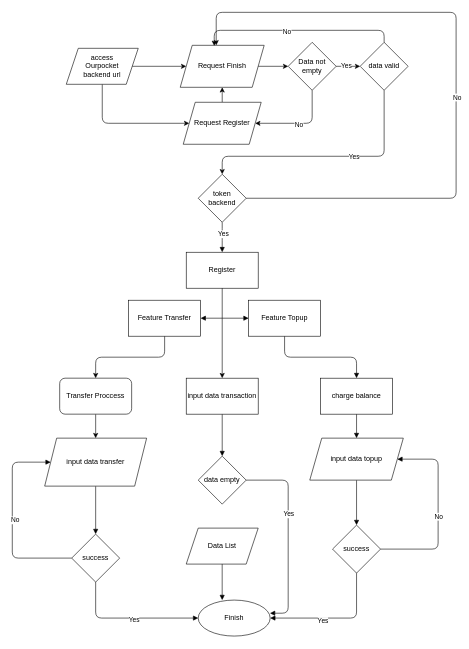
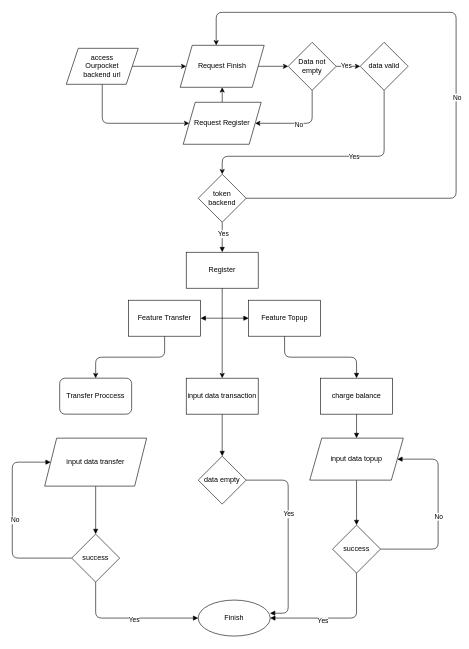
  <mxCell id="0" />
  <mxCell id="1" parent="0" />
  <mxCell id="2" value="" style="edgeStyle=none;html=1;" parent="1" source="4" edge="1"><mxGeometry relative="1" as="geometry"><mxPoint x="310" y="110" as="targetPoint" /></mxGeometry></mxCell>
  <mxCell id="3" value="" style="edgeStyle=orthogonalEdgeStyle;html=1;entryX=0;entryY=0.5;entryDx=0;entryDy=0;exitX=0.5;exitY=1;exitDx=0;exitDy=0;" parent="1" source="4" target="18" edge="1"><mxGeometry relative="1" as="geometry"><mxPoint x="310" y="210" as="targetPoint" /><Array as="points"><mxPoint x="170" y="205" /></Array></mxGeometry></mxCell>
  <mxCell id="4" value="access &lt;br&gt;Ourpocket&lt;br&gt;backend url" style="shape=parallelogram;perimeter=parallelogramPerimeter;whiteSpace=wrap;html=1;fixedSize=1;" parent="1" vertex="1"><mxGeometry x="110" y="80" width="120" height="60" as="geometry" /></mxCell>
  <mxCell id="5" value="" style="edgeStyle=none;html=1;" parent="1" source="6" target="11" edge="1"><mxGeometry relative="1" as="geometry" /></mxCell>
  <mxCell id="6" value="Request Finish" style="shape=parallelogram;perimeter=parallelogramPerimeter;whiteSpace=wrap;html=1;fixedSize=1;" parent="1" vertex="1"><mxGeometry x="300" y="75" width="140" height="70" as="geometry" /></mxCell>
  <mxCell id="7" style="edgeStyle=orthogonalEdgeStyle;html=1;entryX=1;entryY=0.5;entryDx=0;entryDy=0;" parent="1" source="11" target="18" edge="1"><mxGeometry relative="1" as="geometry"><mxPoint x="430" y="210" as="targetPoint" /><Array as="points"><mxPoint x="520" y="205" /></Array></mxGeometry></mxCell>
  <mxCell id="8" value="No" style="edgeLabel;html=1;align=center;verticalAlign=middle;resizable=0;points=[];" parent="7" vertex="1" connectable="0"><mxGeometry x="-0.151" y="1" relative="1" as="geometry"><mxPoint x="-14" as="offset" /></mxGeometry></mxCell>
  <mxCell id="9" value="" style="edgeStyle=orthogonalEdgeStyle;html=1;" parent="1" source="11" target="16" edge="1"><mxGeometry relative="1" as="geometry" /></mxCell>
  <mxCell id="10" value="Yes" style="edgeLabel;html=1;align=center;verticalAlign=middle;resizable=0;points=[];" parent="9" vertex="1" connectable="0"><mxGeometry x="-0.225" y="1" relative="1" as="geometry"><mxPoint as="offset" /></mxGeometry></mxCell>
  <mxCell id="11" value="Data not empty" style="rhombus;whiteSpace=wrap;html=1;" parent="1" vertex="1"><mxGeometry x="480" y="70" width="80" height="80" as="geometry" /></mxCell>
- <mxCell id="12" style="edgeStyle=orthogonalEdgeStyle;html=1;entryX=0.405;entryY=0.013;entryDx=0;entryDy=0;entryPerimeter=0;" parent="1" source="16" target="6" edge="1"><mxGeometry relative="1" as="geometry"><Array as="points"><mxPoint x="640" y="50" /><mxPoint x="357" y="50" /></Array></mxGeometry></mxCell>
- <mxCell id="13" value="No" style="edgeLabel;html=1;align=center;verticalAlign=middle;resizable=0;points=[];" parent="12" vertex="1" connectable="0"><mxGeometry x="0.113" y="1" relative="1" as="geometry"><mxPoint as="offset" /></mxGeometry></mxCell>
  <mxCell id="14" value="" style="edgeStyle=orthogonalEdgeStyle;html=1;" parent="1" source="16" target="23" edge="1"><mxGeometry relative="1" as="geometry"><Array as="points"><mxPoint x="640" y="260" /><mxPoint x="370" y="260" /></Array></mxGeometry></mxCell>
  <mxCell id="15" value="Yes" style="edgeLabel;html=1;align=center;verticalAlign=middle;resizable=0;points=[];" parent="14" vertex="1" connectable="0"><mxGeometry x="-0.216" relative="1" as="geometry"><mxPoint as="offset" /></mxGeometry></mxCell>
  <mxCell id="16" value="data valid" style="rhombus;whiteSpace=wrap;html=1;" parent="1" vertex="1"><mxGeometry x="600" y="70" width="80" height="80" as="geometry" /></mxCell>
  <mxCell id="17" style="edgeStyle=orthogonalEdgeStyle;html=1;entryX=0.5;entryY=1;entryDx=0;entryDy=0;" parent="1" source="18" target="6" edge="1"><mxGeometry relative="1" as="geometry" /></mxCell>
  <mxCell id="18" value="Request Register" style="shape=parallelogram;perimeter=parallelogramPerimeter;whiteSpace=wrap;html=1;fixedSize=1;" parent="1" vertex="1"><mxGeometry x="305" y="170" width="130" height="70" as="geometry" /></mxCell>
  <mxCell id="19" style="edgeStyle=orthogonalEdgeStyle;html=1;" parent="1" source="23" edge="1"><mxGeometry relative="1" as="geometry"><mxPoint x="360" y="75" as="targetPoint" /><Array as="points"><mxPoint x="760" y="330" /><mxPoint x="760" y="20" /><mxPoint x="360" y="20" /></Array></mxGeometry></mxCell>
  <mxCell id="20" value="No" style="edgeLabel;html=1;align=center;verticalAlign=middle;resizable=0;points=[];" parent="19" vertex="1" connectable="0"><mxGeometry x="-0.07" y="-1" relative="1" as="geometry"><mxPoint as="offset" /></mxGeometry></mxCell>
  <mxCell id="21" value="" style="edgeStyle=orthogonalEdgeStyle;html=1;exitX=0.5;exitY=1;exitDx=0;exitDy=0;endArrow=block;endFill=1;entryX=0.5;entryY=0;entryDx=0;entryDy=0;" parent="1" source="23" target="24" edge="1"><mxGeometry relative="1" as="geometry"><mxPoint x="370" y="490" as="targetPoint" /><Array as="points"><mxPoint x="370" y="390" /><mxPoint x="370" y="390" /></Array></mxGeometry></mxCell>
  <mxCell id="22" value="Yes" style="edgeLabel;html=1;align=center;verticalAlign=middle;resizable=0;points=[];" vertex="1" connectable="0" parent="21"><mxGeometry x="-0.246" y="1" relative="1" as="geometry"><mxPoint as="offset" /></mxGeometry></mxCell>
  <mxCell id="23" value="token backend" style="rhombus;whiteSpace=wrap;html=1;" parent="1" vertex="1"><mxGeometry x="330" y="290" width="80" height="80" as="geometry" /></mxCell>
  <mxCell id="24" value="Register" style="rounded=0;whiteSpace=wrap;html=1;" parent="1" vertex="1"><mxGeometry x="310" y="420" width="120" height="60" as="geometry" /></mxCell>
  <mxCell id="25" value="" style="endArrow=none;html=1;entryX=0.5;entryY=1;entryDx=0;entryDy=0;" parent="1" target="24" edge="1"><mxGeometry width="50" height="50" relative="1" as="geometry"><mxPoint x="370" y="530" as="sourcePoint" /><mxPoint x="550" y="540" as="targetPoint" /></mxGeometry></mxCell>
  <mxCell id="26" value="" style="edgeStyle=orthogonalEdgeStyle;html=1;" parent="1" source="28" target="30" edge="1"><mxGeometry relative="1" as="geometry" /></mxCell>
  <mxCell id="27" value="" style="edgeStyle=orthogonalEdgeStyle;html=1;endArrow=block;endFill=1;startArrow=block;startFill=1;" parent="1" source="28" target="34" edge="1"><mxGeometry relative="1" as="geometry" /></mxCell>
  <mxCell id="28" value="Feature Transfer" style="whiteSpace=wrap;html=1;" parent="1" vertex="1"><mxGeometry x="214" y="500" width="120" height="60" as="geometry" /></mxCell>
- <mxCell id="29" value="" style="edgeStyle=orthogonalEdgeStyle;html=1;" parent="1" source="30" target="32" edge="1"><mxGeometry relative="1" as="geometry" /></mxCell>
  <mxCell id="30" value="Transfer Proccess" style="whiteSpace=wrap;html=1;rounded=1;" parent="1" vertex="1"><mxGeometry x="99" y="630" width="120" height="60" as="geometry" /></mxCell>
  <mxCell id="31" value="" style="edgeStyle=orthogonalEdgeStyle;html=1;startArrow=none;startFill=0;endArrow=block;endFill=1;" parent="1" source="32" target="39" edge="1"><mxGeometry relative="1" as="geometry" /></mxCell>
  <mxCell id="32" value="input data transfer" style="shape=parallelogram;perimeter=parallelogramPerimeter;whiteSpace=wrap;html=1;fixedSize=1;" parent="1" vertex="1"><mxGeometry x="74" y="730" width="170" height="80" as="geometry" /></mxCell>
  <mxCell id="33" value="" style="edgeStyle=orthogonalEdgeStyle;html=1;startArrow=none;startFill=0;endArrow=block;endFill=1;" parent="1" source="34" target="50" edge="1"><mxGeometry relative="1" as="geometry" /></mxCell>
  <mxCell id="34" value="Feature Topup" style="whiteSpace=wrap;html=1;" parent="1" vertex="1"><mxGeometry x="414" y="500" width="120" height="60" as="geometry" /></mxCell>
  <mxCell id="35" style="edgeStyle=orthogonalEdgeStyle;html=1;entryX=0;entryY=0.5;entryDx=0;entryDy=0;startArrow=none;startFill=0;endArrow=block;endFill=1;" parent="1" source="39" target="32" edge="1"><mxGeometry relative="1" as="geometry"><Array as="points"><mxPoint x="20" y="930" /><mxPoint x="20" y="770" /></Array></mxGeometry></mxCell>
  <mxCell id="36" value="No" style="edgeLabel;html=1;align=center;verticalAlign=middle;resizable=0;points=[];" parent="35" vertex="1" connectable="0"><mxGeometry x="0.008" y="-4" relative="1" as="geometry"><mxPoint as="offset" /></mxGeometry></mxCell>
  <mxCell id="37" value="" style="edgeStyle=orthogonalEdgeStyle;html=1;startArrow=none;startFill=0;endArrow=block;endFill=1;" parent="1" source="39" target="40" edge="1"><mxGeometry relative="1" as="geometry"><Array as="points"><mxPoint x="159" y="1030" /></Array></mxGeometry></mxCell>
  <mxCell id="38" value="Yes" style="edgeLabel;html=1;align=center;verticalAlign=middle;resizable=0;points=[];" parent="37" vertex="1" connectable="0"><mxGeometry x="0.069" y="-2" relative="1" as="geometry"><mxPoint as="offset" /></mxGeometry></mxCell>
  <mxCell id="39" value="success" style="rhombus;whiteSpace=wrap;html=1;" parent="1" vertex="1"><mxGeometry x="119" y="890" width="80" height="80" as="geometry" /></mxCell>
  <mxCell id="40" value="Finish" style="ellipse;whiteSpace=wrap;html=1;" parent="1" vertex="1"><mxGeometry x="330" y="1000" width="120" height="60" as="geometry" /></mxCell>
  <mxCell id="41" value="" style="endArrow=classic;html=1;" parent="1" target="43" edge="1"><mxGeometry width="50" height="50" relative="1" as="geometry"><mxPoint x="370" y="530" as="sourcePoint" /><mxPoint x="370" y="630" as="targetPoint" /></mxGeometry></mxCell>
  <mxCell id="42" value="" style="edgeStyle=orthogonalEdgeStyle;html=1;startArrow=none;startFill=0;endArrow=block;endFill=1;" parent="1" source="43" target="46" edge="1"><mxGeometry relative="1" as="geometry" /></mxCell>
  <mxCell id="43" value="input data transaction" style="rounded=0;whiteSpace=wrap;html=1;" parent="1" vertex="1"><mxGeometry x="310" y="630" width="120" height="60" as="geometry" /></mxCell>
  <mxCell id="44" style="edgeStyle=orthogonalEdgeStyle;html=1;entryX=0.997;entryY=0.365;entryDx=0;entryDy=0;entryPerimeter=0;startArrow=none;startFill=0;endArrow=block;endFill=1;" parent="1" source="46" target="40" edge="1"><mxGeometry relative="1" as="geometry"><Array as="points"><mxPoint x="480" y="800" /><mxPoint x="480" y="1022" /></Array></mxGeometry></mxCell>
  <mxCell id="45" value="Yes" style="edgeLabel;html=1;align=center;verticalAlign=middle;resizable=0;points=[];" parent="44" vertex="1" connectable="0"><mxGeometry x="-0.22" relative="1" as="geometry"><mxPoint as="offset" /></mxGeometry></mxCell>
  <mxCell id="46" value="data empty" style="rhombus;whiteSpace=wrap;html=1;rounded=0;" parent="1" vertex="1"><mxGeometry x="330" y="760" width="80" height="80" as="geometry" /></mxCell>
- <mxCell id="47" style="edgeStyle=orthogonalEdgeStyle;html=1;entryX=0.333;entryY=0;entryDx=0;entryDy=0;entryPerimeter=0;startArrow=none;startFill=0;endArrow=block;endFill=1;" parent="1" source="48" target="40" edge="1"><mxGeometry relative="1" as="geometry" /></mxCell>
- <mxCell id="48" value="Data List" style="shape=parallelogram;perimeter=parallelogramPerimeter;whiteSpace=wrap;html=1;fixedSize=1;rounded=0;" parent="1" vertex="1"><mxGeometry x="310" y="880" width="120" height="60" as="geometry" /></mxCell>
  <mxCell id="49" value="" style="edgeStyle=orthogonalEdgeStyle;html=1;startArrow=none;startFill=0;endArrow=block;endFill=1;" parent="1" source="50" target="52" edge="1"><mxGeometry relative="1" as="geometry" /></mxCell>
  <mxCell id="50" value="charge balance" style="whiteSpace=wrap;html=1;" parent="1" vertex="1"><mxGeometry x="534" y="630" width="120" height="60" as="geometry" /></mxCell>
  <mxCell id="51" value="" style="edgeStyle=orthogonalEdgeStyle;html=1;startArrow=none;startFill=0;endArrow=block;endFill=1;" parent="1" source="52" target="57" edge="1"><mxGeometry relative="1" as="geometry" /></mxCell>
  <mxCell id="52" value="input data topup" style="shape=parallelogram;perimeter=parallelogramPerimeter;whiteSpace=wrap;html=1;fixedSize=1;" parent="1" vertex="1"><mxGeometry x="516" y="730" width="156" height="70" as="geometry" /></mxCell>
  <mxCell id="53" style="edgeStyle=orthogonalEdgeStyle;html=1;entryX=1;entryY=0.5;entryDx=0;entryDy=0;startArrow=none;startFill=0;endArrow=block;endFill=1;" parent="1" source="57" target="52" edge="1"><mxGeometry relative="1" as="geometry"><Array as="points"><mxPoint x="730" y="915" /><mxPoint x="730" y="765" /></Array></mxGeometry></mxCell>
  <mxCell id="54" value="No" style="edgeLabel;html=1;align=center;verticalAlign=middle;resizable=0;points=[];" parent="53" vertex="1" connectable="0"><mxGeometry x="-0.037" relative="1" as="geometry"><mxPoint as="offset" /></mxGeometry></mxCell>
  <mxCell id="55" style="edgeStyle=orthogonalEdgeStyle;html=1;entryX=1;entryY=0.5;entryDx=0;entryDy=0;startArrow=none;startFill=0;endArrow=block;endFill=1;" parent="1" source="57" target="40" edge="1"><mxGeometry relative="1" as="geometry"><Array as="points"><mxPoint x="594" y="1030" /></Array></mxGeometry></mxCell>
  <mxCell id="56" value="Yes" style="edgeLabel;html=1;align=center;verticalAlign=middle;resizable=0;points=[];" parent="55" vertex="1" connectable="0"><mxGeometry x="0.208" y="4" relative="1" as="geometry"><mxPoint as="offset" /></mxGeometry></mxCell>
  <mxCell id="57" value="success" style="rhombus;whiteSpace=wrap;html=1;" parent="1" vertex="1"><mxGeometry x="554" y="875" width="80" height="80" as="geometry" /></mxCell>
